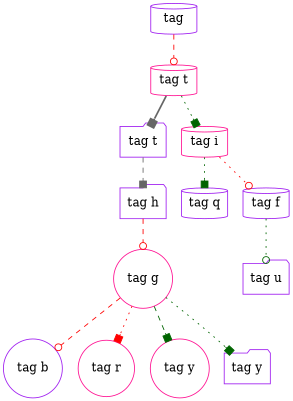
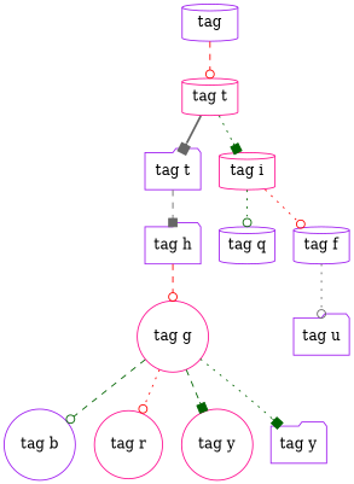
  digraph {
    node [color=purple shape=cylinder]
    edge [arrowhead=odot color=darkgreen style=dotted]
    n1 [label=tag]
    n2 [color=deeppink label="tag t"]
    n3 [label="tag t" shape=folder]
    n4 [color=deeppink label="tag i"]
    n5 [label="tag h" shape=folder]
    n6 [label="tag q"]
    n7 [label="tag f"]
    n8 [color=deeppink label="tag g" shape=circle]
    n9 [label="tag b" shape=circle]
    n10 [color=deeppink label="tag r" shape=circle]
    n11 [color=deeppink label="tag y" shape=circle]
    n12 [label="tag y" shape=folder]
    n13 [label="tag u" shape=folder]
    n1 -> n2 [color=red style=dashed]
    n2 -> n3 [arrowhead=box color=gray40 style=bold]
    n2 -> n4 [arrowhead=box]
    n3 -> n5 [arrowhead=box color=gray40 style=dashed]
-   n4 -> n6 [arrowhead=box]
+   n4 -> n6
    n4 -> n7 [color=red]
    n5 -> n8 [color=red style=dashed]
-   n7 -> n13
-   n8 -> n9 [color=red style=dashed]
-   n8 -> n10 [arrowhead=box color=red]
+   n7 -> n13 [color=gray40]
+   n8 -> n9 [style=dashed]
+   n8 -> n10 [color=red]
    n8 -> n11 [arrowhead=box style=dashed]
    n8 -> n12 [arrowhead=box]
  }
